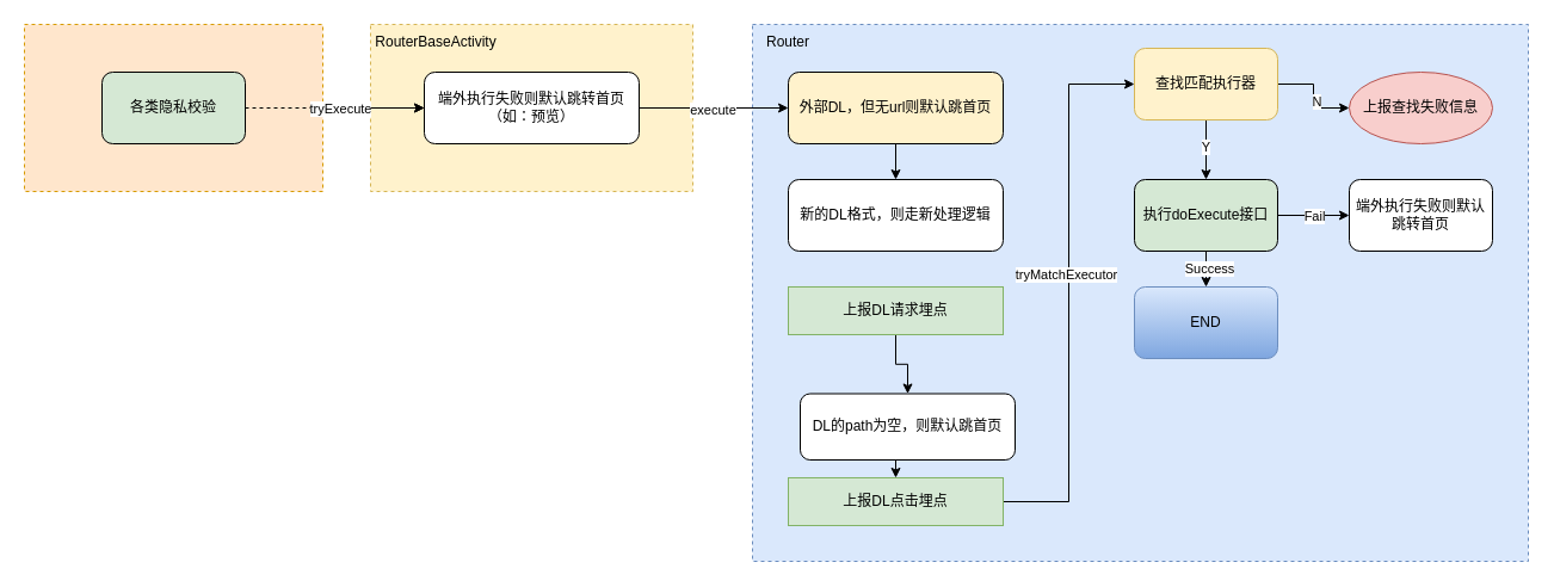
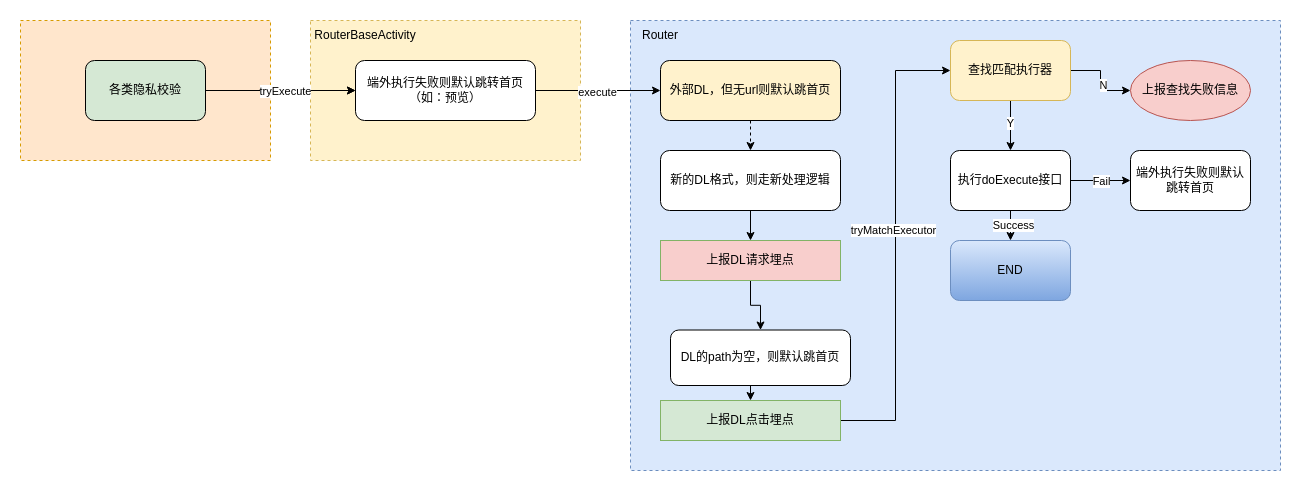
  <mxCell id="0" />
  <mxCell id="1" parent="0" />
  <mxCell id="2" value="" style="rounded=0;whiteSpace=wrap;html=1;dashed=1;fillColor=#dae8fc;strokeColor=#6c8ebf;" vertex="1" parent="1"><mxGeometry x="630" y="20" width="650" height="450" as="geometry" /></mxCell>
  <mxCell id="3" value="" style="rounded=0;whiteSpace=wrap;html=1;dashed=1;fillColor=#fff2cc;strokeColor=#d6b656;" vertex="1" parent="1"><mxGeometry x="310" y="20" width="270" height="140" as="geometry" /></mxCell>
  <mxCell id="4" value="" style="edgeStyle=orthogonalEdgeStyle;rounded=0;orthogonalLoop=1;jettySize=auto;html=1;" edge="1" parent="1" source="5" target="10"><mxGeometry relative="1" as="geometry" /></mxCell>
  <mxCell id="5" value="" style="rounded=0;whiteSpace=wrap;html=1;dashed=1;fillColor=#ffe6cc;strokeColor=#d79b00;" vertex="1" parent="1"><mxGeometry x="20" y="20" width="250" height="140" as="geometry" /></mxCell>
- <mxCell id="6" style="edgeStyle=orthogonalEdgeStyle;rounded=0;orthogonalLoop=1;jettySize=auto;html=1;exitX=1;exitY=0.5;exitDx=0;exitDy=0;entryX=0;entryY=0.5;entryDx=0;entryDy=0;dashed=1;" edge="1" parent="1" source="8" target="10"><mxGeometry relative="1" as="geometry" /></mxCell>
+ <mxCell id="6" style="edgeStyle=orthogonalEdgeStyle;rounded=0;orthogonalLoop=1;jettySize=auto;html=1;exitX=1;exitY=0.5;exitDx=0;exitDy=0;entryX=0;entryY=0.5;entryDx=0;entryDy=0;" edge="1" parent="1" source="8" target="10"><mxGeometry relative="1" as="geometry" /></mxCell>
  <mxCell id="7" value="tryExecute" style="edgeLabel;html=1;align=center;verticalAlign=middle;resizable=0;points=[];" vertex="1" connectable="0" parent="6"><mxGeometry x="0.053" relative="1" as="geometry"><mxPoint as="offset" /></mxGeometry></mxCell>
  <mxCell id="8" value="各类隐私校验" style="rounded=1;whiteSpace=wrap;html=1;fillColor=#d5e8d4;" vertex="1" parent="1"><mxGeometry x="85" y="60" width="120" height="60" as="geometry" /></mxCell>
  <mxCell id="9" value="RouterBaseActivity" style="text;html=1;align=center;verticalAlign=middle;whiteSpace=wrap;rounded=0;" vertex="1" parent="1"><mxGeometry x="310" y="20" width="110" height="30" as="geometry" /></mxCell>
  <mxCell id="10" value="端外执行失败则默认跳转首页&lt;div&gt;（如：预览）&lt;/div&gt;" style="rounded=1;whiteSpace=wrap;html=1;" vertex="1" parent="1"><mxGeometry x="355" y="60" width="180" height="60" as="geometry" /></mxCell>
  <mxCell id="11" value="Router" style="text;html=1;align=center;verticalAlign=middle;whiteSpace=wrap;rounded=0;" vertex="1" parent="1"><mxGeometry x="630" y="20" width="60" height="30" as="geometry" /></mxCell>
  <mxCell id="12" style="edgeStyle=orthogonalEdgeStyle;rounded=0;orthogonalLoop=1;jettySize=auto;html=1;exitX=1;exitY=0.5;exitDx=0;exitDy=0;entryX=0;entryY=0.5;entryDx=0;entryDy=0;" edge="1" parent="1" source="10" target="15"><mxGeometry relative="1" as="geometry" /></mxCell>
  <mxCell id="13" value="execute" style="edgeLabel;html=1;align=center;verticalAlign=middle;resizable=0;points=[];" vertex="1" connectable="0" parent="12"><mxGeometry x="-0.032" y="-1" relative="1" as="geometry"><mxPoint as="offset" /></mxGeometry></mxCell>
- <mxCell id="14" style="edgeStyle=orthogonalEdgeStyle;rounded=0;orthogonalLoop=1;jettySize=auto;html=1;exitX=0.5;exitY=1;exitDx=0;exitDy=0;entryX=0.5;entryY=0;entryDx=0;entryDy=0;" edge="1" parent="1" source="15" target="17"><mxGeometry relative="1" as="geometry" /></mxCell>
+ <mxCell id="14" style="edgeStyle=orthogonalEdgeStyle;rounded=0;orthogonalLoop=1;jettySize=auto;html=1;exitX=0.5;exitY=1;exitDx=0;exitDy=0;entryX=0.5;entryY=0;entryDx=0;entryDy=0;dashed=1;" edge="1" parent="1" source="15" target="17"><mxGeometry relative="1" as="geometry" /></mxCell>
  <mxCell id="15" value="外部DL，但无url则默认跳首页" style="rounded=1;whiteSpace=wrap;html=1;fillColor=#fff2cc;" vertex="1" parent="1"><mxGeometry x="660" y="60" width="180" height="60" as="geometry" /></mxCell>
+ <mxCell id="16" style="edgeStyle=orthogonalEdgeStyle;rounded=0;orthogonalLoop=1;jettySize=auto;html=1;exitX=0.5;exitY=1;exitDx=0;exitDy=0;entryX=0.5;entryY=0;entryDx=0;entryDy=0;" edge="1" parent="1" source="17" target="19"><mxGeometry relative="1" as="geometry" /></mxCell>
  <mxCell id="17" value="新的DL格式，则走新处理逻辑" style="rounded=1;whiteSpace=wrap;html=1;" vertex="1" parent="1"><mxGeometry x="660" y="150" width="180" height="60" as="geometry" /></mxCell>
  <mxCell id="18" style="edgeStyle=orthogonalEdgeStyle;rounded=0;orthogonalLoop=1;jettySize=auto;html=1;exitX=0.5;exitY=1;exitDx=0;exitDy=0;entryX=0.5;entryY=0;entryDx=0;entryDy=0;" edge="1" parent="1" source="19" target="21"><mxGeometry relative="1" as="geometry" /></mxCell>
- <mxCell id="19" value="上报DL请求埋点" style="rounded=0;whiteSpace=wrap;html=1;fillColor=#d5e8d4;strokeColor=#82b366;" vertex="1" parent="1"><mxGeometry x="660" y="240" width="180" height="40" as="geometry" /></mxCell>
+ <mxCell id="19" value="上报DL请求埋点" style="rounded=0;whiteSpace=wrap;html=1;fillColor=#f8cecc;strokeColor=#82b366;" vertex="1" parent="1"><mxGeometry x="660" y="240" width="180" height="40" as="geometry" /></mxCell>
  <mxCell id="20" style="edgeStyle=orthogonalEdgeStyle;rounded=0;orthogonalLoop=1;jettySize=auto;html=1;exitX=0.5;exitY=1;exitDx=0;exitDy=0;entryX=0.5;entryY=0;entryDx=0;entryDy=0;" edge="1" parent="1" source="21" target="24"><mxGeometry relative="1" as="geometry" /></mxCell>
  <mxCell id="21" value="DL的path为空，则默认跳首页" style="rounded=1;whiteSpace=wrap;html=1;" vertex="1" parent="1"><mxGeometry x="670" y="329.5" width="180" height="55.5" as="geometry" /></mxCell>
  <mxCell id="22" style="edgeStyle=orthogonalEdgeStyle;rounded=0;orthogonalLoop=1;jettySize=auto;html=1;exitX=1;exitY=0.5;exitDx=0;exitDy=0;entryX=0;entryY=0.5;entryDx=0;entryDy=0;" edge="1" parent="1" source="24" target="29"><mxGeometry relative="1" as="geometry" /></mxCell>
  <mxCell id="23" value="tryMatchExecutor" style="edgeLabel;html=1;align=center;verticalAlign=middle;resizable=0;points=[];" vertex="1" connectable="0" parent="22"><mxGeometry x="0.068" y="3" relative="1" as="geometry"><mxPoint as="offset" /></mxGeometry></mxCell>
  <mxCell id="24" value="上报DL点击埋点" style="rounded=0;whiteSpace=wrap;html=1;fillColor=#d5e8d4;strokeColor=#82b366;" vertex="1" parent="1"><mxGeometry x="660" y="400" width="180" height="40" as="geometry" /></mxCell>
  <mxCell id="25" style="edgeStyle=orthogonalEdgeStyle;rounded=0;orthogonalLoop=1;jettySize=auto;html=1;exitX=0.5;exitY=1;exitDx=0;exitDy=0;entryX=0.5;entryY=0;entryDx=0;entryDy=0;" edge="1" parent="1" source="29" target="34"><mxGeometry relative="1" as="geometry" /></mxCell>
  <mxCell id="26" value="Y" style="edgeLabel;html=1;align=center;verticalAlign=middle;resizable=0;points=[];" vertex="1" connectable="0" parent="25"><mxGeometry x="-0.133" y="-1" relative="1" as="geometry"><mxPoint as="offset" /></mxGeometry></mxCell>
  <mxCell id="27" style="edgeStyle=orthogonalEdgeStyle;rounded=0;orthogonalLoop=1;jettySize=auto;html=1;exitX=1;exitY=0.5;exitDx=0;exitDy=0;entryX=0;entryY=0.5;entryDx=0;entryDy=0;" edge="1" parent="1" source="29" target="35"><mxGeometry relative="1" as="geometry" /></mxCell>
  <mxCell id="28" value="N" style="edgeLabel;html=1;align=center;verticalAlign=middle;resizable=0;points=[];" vertex="1" connectable="0" parent="27"><mxGeometry x="0.1" y="2" relative="1" as="geometry"><mxPoint as="offset" /></mxGeometry></mxCell>
  <mxCell id="29" value="查找匹配执行器" style="rounded=1;whiteSpace=wrap;html=1;fillColor=#fff2cc;strokeColor=#d6b656;" vertex="1" parent="1"><mxGeometry x="950" y="40" width="120" height="60" as="geometry" /></mxCell>
  <mxCell id="30" style="edgeStyle=orthogonalEdgeStyle;rounded=0;orthogonalLoop=1;jettySize=auto;html=1;exitX=1;exitY=0.5;exitDx=0;exitDy=0;entryX=0;entryY=0.5;entryDx=0;entryDy=0;" edge="1" parent="1" source="34" target="36"><mxGeometry relative="1" as="geometry" /></mxCell>
  <mxCell id="31" value="Fail" style="edgeLabel;html=1;align=center;verticalAlign=middle;resizable=0;points=[];" vertex="1" connectable="0" parent="30"><mxGeometry x="-0.567" relative="1" as="geometry"><mxPoint x="17" as="offset" /></mxGeometry></mxCell>
  <mxCell id="32" style="edgeStyle=orthogonalEdgeStyle;rounded=0;orthogonalLoop=1;jettySize=auto;html=1;exitX=0.5;exitY=1;exitDx=0;exitDy=0;entryX=0.5;entryY=0;entryDx=0;entryDy=0;" edge="1" parent="1" source="34" target="37"><mxGeometry relative="1" as="geometry" /></mxCell>
  <mxCell id="33" value="Success" style="edgeLabel;html=1;align=center;verticalAlign=middle;resizable=0;points=[];" vertex="1" connectable="0" parent="32"><mxGeometry x="-0.067" y="2" relative="1" as="geometry"><mxPoint as="offset" /></mxGeometry></mxCell>
- <mxCell id="34" value="执行doExecute接口" style="rounded=1;whiteSpace=wrap;html=1;fillColor=#d5e8d4;" vertex="1" parent="1"><mxGeometry x="950" y="150" width="120" height="60" as="geometry" /></mxCell>
+ <mxCell id="34" value="执行doExecute接口" style="rounded=1;whiteSpace=wrap;html=1;" vertex="1" parent="1"><mxGeometry x="950" y="150" width="120" height="60" as="geometry" /></mxCell>
  <mxCell id="35" value="上报查找失败信息" style="ellipse;whiteSpace=wrap;html=1;fillColor=#f8cecc;strokeColor=#b85450;" vertex="1" parent="1"><mxGeometry x="1130" y="60" width="120" height="60" as="geometry" /></mxCell>
  <mxCell id="36" value="端外执行失败则默认跳转首页" style="rounded=1;whiteSpace=wrap;html=1;" vertex="1" parent="1"><mxGeometry x="1130" y="150" width="120" height="60" as="geometry" /></mxCell>
  <mxCell id="37" value="END" style="rounded=1;whiteSpace=wrap;html=1;fillColor=#dae8fc;gradientColor=#7ea6e0;strokeColor=#6c8ebf;" vertex="1" parent="1"><mxGeometry x="950" y="240" width="120" height="60" as="geometry" /></mxCell>
